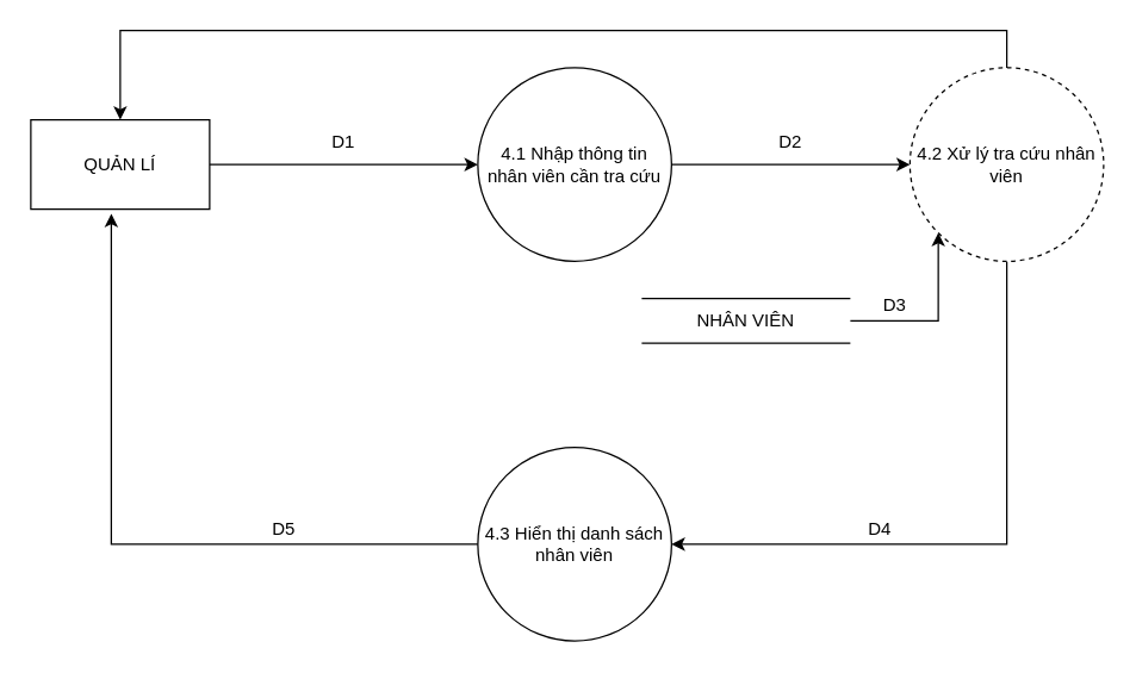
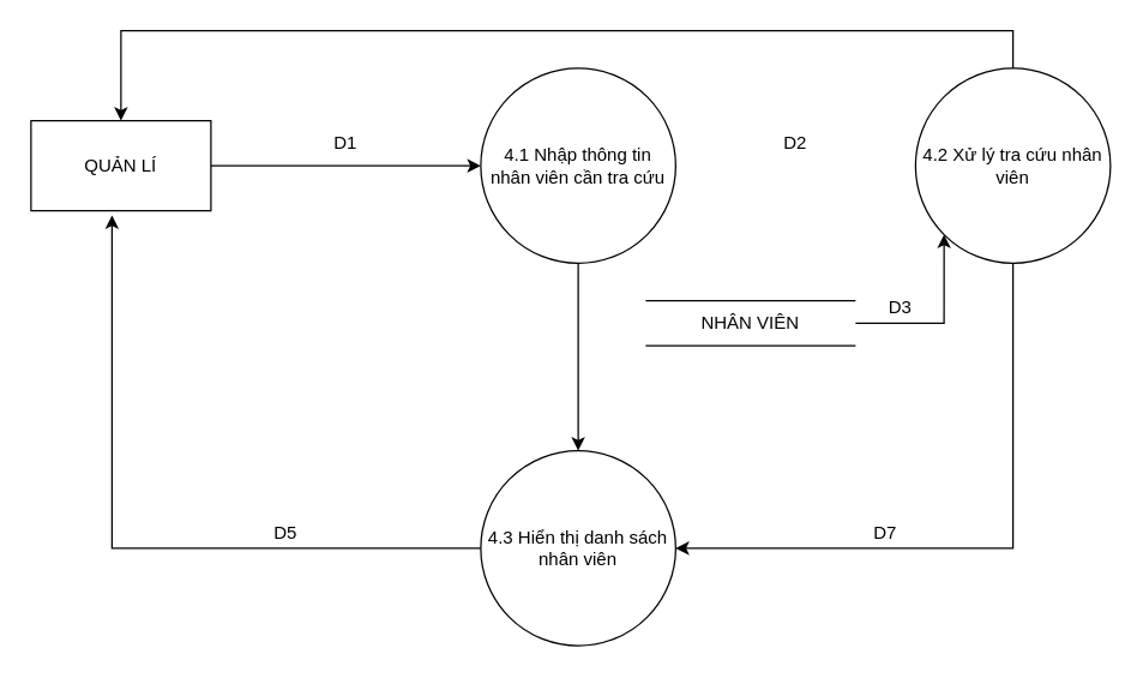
  <mxCell id="0" />
  <mxCell id="1" parent="0" />
  <mxCell id="2" style="edgeStyle=orthogonalEdgeStyle;rounded=0;orthogonalLoop=1;jettySize=auto;html=1;" parent="1" source="3" target="5" edge="1"><mxGeometry relative="1" as="geometry" /></mxCell>
  <mxCell id="3" value="QUẢN LÍ" style="rounded=0;whiteSpace=wrap;html=1;" parent="1" vertex="1"><mxGeometry x="20" y="80" width="120" height="60" as="geometry" /></mxCell>
- <mxCell id="4" style="edgeStyle=orthogonalEdgeStyle;rounded=0;orthogonalLoop=1;jettySize=auto;html=1;" parent="1" source="5" target="8" edge="1"><mxGeometry relative="1" as="geometry" /></mxCell>
+ <mxCell id="4" style="edgeStyle=orthogonalEdgeStyle;rounded=0;orthogonalLoop=1;jettySize=auto;html=1;" parent="1" source="5" target="10" edge="1"><mxGeometry relative="1" as="geometry" /></mxCell>
  <mxCell id="5" value="4.1 Nhập thông tin nhân viên cần tra cứu" style="ellipse;whiteSpace=wrap;html=1;aspect=fixed;" parent="1" vertex="1"><mxGeometry x="320" y="45" width="130" height="130" as="geometry" /></mxCell>
  <mxCell id="6" style="edgeStyle=orthogonalEdgeStyle;rounded=0;orthogonalLoop=1;jettySize=auto;html=1;entryX=1;entryY=0.5;entryDx=0;entryDy=0;" parent="1" source="8" target="10" edge="1"><mxGeometry relative="1" as="geometry"><Array as="points"><mxPoint x="675" y="365" /></Array></mxGeometry></mxCell>
  <mxCell id="7" style="edgeStyle=orthogonalEdgeStyle;rounded=0;orthogonalLoop=1;jettySize=auto;html=1;entryX=0.5;entryY=0;entryDx=0;entryDy=0;" edge="1" parent="1" source="8" target="3"><mxGeometry relative="1" as="geometry"><Array as="points"><mxPoint x="675" y="20" /><mxPoint x="80" y="20" /></Array></mxGeometry></mxCell>
- <mxCell id="8" value="4.2 Xử lý tra cứu nhân viên" style="ellipse;whiteSpace=wrap;html=1;aspect=fixed;dashed=1;" parent="1" vertex="1"><mxGeometry x="610" y="45" width="130" height="130" as="geometry" /></mxCell>
+ <mxCell id="8" value="4.2 Xử lý tra cứu nhân viên" style="ellipse;whiteSpace=wrap;html=1;aspect=fixed;" parent="1" vertex="1"><mxGeometry x="610" y="45" width="130" height="130" as="geometry" /></mxCell>
  <mxCell id="9" style="edgeStyle=orthogonalEdgeStyle;rounded=0;orthogonalLoop=1;jettySize=auto;html=1;entryX=0.45;entryY=1.05;entryDx=0;entryDy=0;entryPerimeter=0;" parent="1" source="10" target="3" edge="1"><mxGeometry relative="1" as="geometry" /></mxCell>
  <mxCell id="10" value="4.3 Hiển thị danh sách nhân viên" style="ellipse;whiteSpace=wrap;html=1;aspect=fixed;" parent="1" vertex="1"><mxGeometry x="320" y="300" width="130" height="130" as="geometry" /></mxCell>
  <mxCell id="11" value="" style="endArrow=none;html=1;rounded=0;" parent="1" edge="1"><mxGeometry width="50" height="50" relative="1" as="geometry"><mxPoint x="430" y="200" as="sourcePoint" /><mxPoint x="570" y="200" as="targetPoint" /></mxGeometry></mxCell>
  <mxCell id="12" value="" style="endArrow=none;html=1;rounded=0;" parent="1" edge="1"><mxGeometry width="50" height="50" relative="1" as="geometry"><mxPoint x="430" y="230" as="sourcePoint" /><mxPoint x="570" y="230" as="targetPoint" /></mxGeometry></mxCell>
  <mxCell id="13" style="edgeStyle=orthogonalEdgeStyle;rounded=0;orthogonalLoop=1;jettySize=auto;html=1;entryX=0;entryY=1;entryDx=0;entryDy=0;" parent="1" source="14" target="8" edge="1"><mxGeometry relative="1" as="geometry" /></mxCell>
  <mxCell id="14" value="NHÂN VIÊN" style="text;html=1;strokeColor=none;fillColor=none;align=center;verticalAlign=middle;whiteSpace=wrap;rounded=0;" parent="1" vertex="1"><mxGeometry x="430" y="200" width="140" height="30" as="geometry" /></mxCell>
  <mxCell id="15" value="D1" style="text;html=1;strokeColor=none;fillColor=none;align=center;verticalAlign=middle;whiteSpace=wrap;rounded=0;" parent="1" vertex="1"><mxGeometry x="200" y="80" width="60" height="30" as="geometry" /></mxCell>
  <mxCell id="16" value="D2" style="text;html=1;strokeColor=none;fillColor=none;align=center;verticalAlign=middle;whiteSpace=wrap;rounded=0;" parent="1" vertex="1"><mxGeometry x="500" y="80" width="60" height="30" as="geometry" /></mxCell>
  <mxCell id="17" value="D3" style="text;html=1;strokeColor=none;fillColor=none;align=center;verticalAlign=middle;whiteSpace=wrap;rounded=0;" parent="1" vertex="1"><mxGeometry x="570" y="190" width="60" height="30" as="geometry" /></mxCell>
- <mxCell id="18" value="D4" style="text;html=1;strokeColor=none;fillColor=none;align=center;verticalAlign=middle;whiteSpace=wrap;rounded=0;" parent="1" vertex="1"><mxGeometry x="560" y="340" width="60" height="30" as="geometry" /></mxCell>
+ <mxCell id="18" value="D7" style="text;html=1;strokeColor=none;fillColor=none;align=center;verticalAlign=middle;whiteSpace=wrap;rounded=0;" parent="1" vertex="1"><mxGeometry x="560" y="340" width="60" height="30" as="geometry" /></mxCell>
  <mxCell id="19" value="D5" style="text;html=1;strokeColor=none;fillColor=none;align=center;verticalAlign=middle;whiteSpace=wrap;rounded=0;" parent="1" vertex="1"><mxGeometry x="160" y="340" width="60" height="30" as="geometry" /></mxCell>
